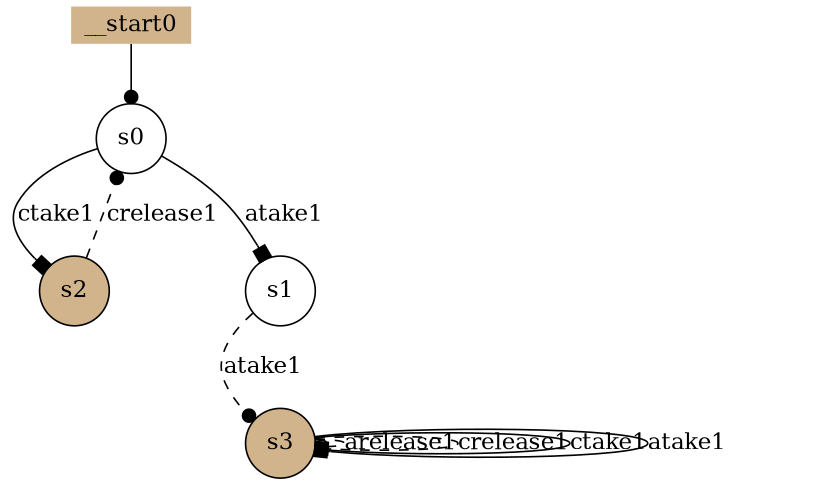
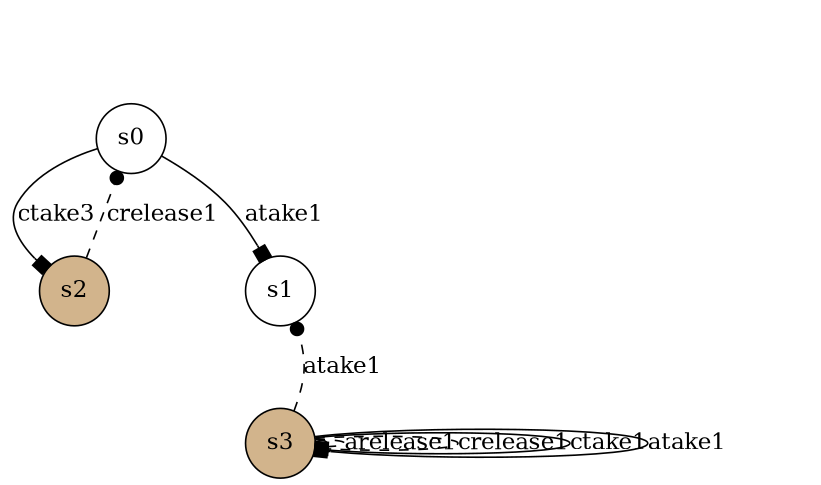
  digraph {
    node [fillcolor=tan shape=circle style=filled]
    edge [arrowhead=box modality=MAY style=solid]
    n1 [fillcolor=white label=s0]
    n2 [label=s2]
    n3 [fillcolor=white label=s1]
    n4 [label=s3]
-   __start0 [height=0 shape=none width=0]
-   n1 -> n2 [label=ctake1 modality=MUST]
+   n1 -> n2 [label=ctake3 modality=MUST]
    n1 -> n3 [label=atake1 modality=MUST]
    n2 -> n1 [arrowhead=dot label=crelease1 modality=MUST style=dashed]
-   n3 -> n4 [arrowhead=dot label=atake1 style=dashed]
+   n4 -> n3 [arrowhead=dot label=atake1 style=dashed]
    n4 -> n4 [arrowhead=odot label=arelease1 style=dashed]
    n4 -> n4 [label=crelease1 style=dashed]
    n4 -> n4 [arrowhead=odot label=ctake1]
    n4 -> n4 [label=atake1]
-   __start0 -> n1 [arrowhead=dot modality=""]
  }
